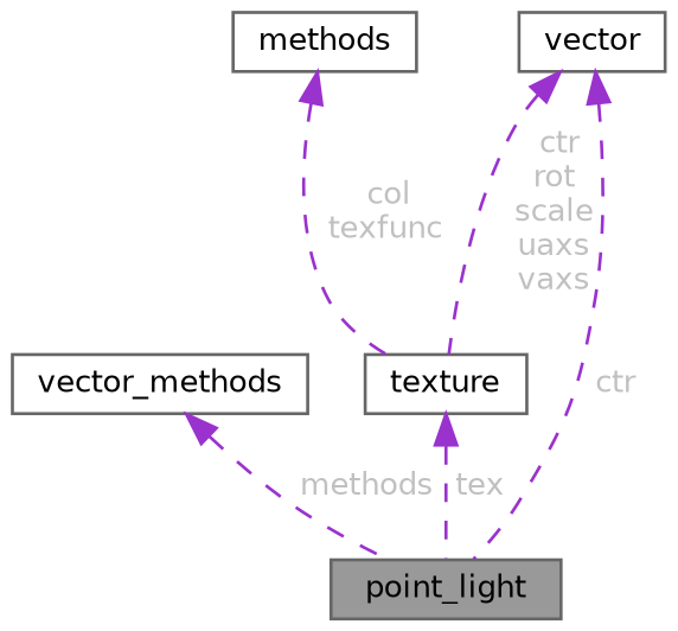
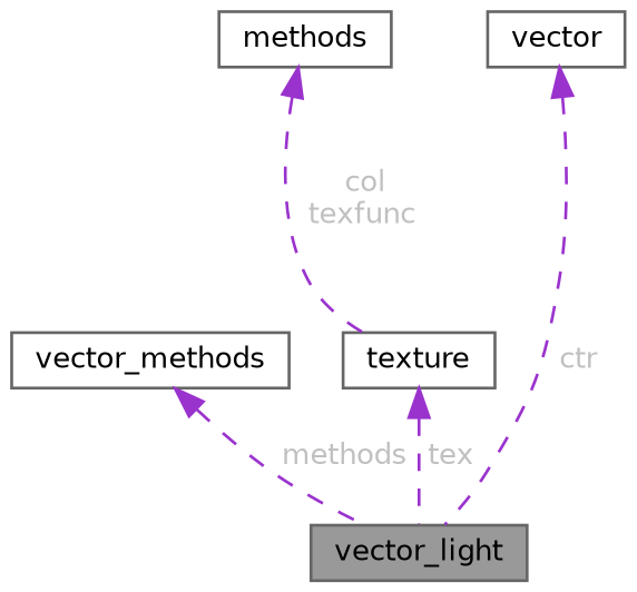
  digraph {
    node [color=gray40 fillcolor=white fontname=Helvetica fontsize=10 shape=box style=filled]
    edge [color=darkorchid3 dir=back fontcolor=grey fontname=Helvetica fontsize=10 labelfontname=Helvetica labelfontsize=10 style=dashed]
-   n1 [fillcolor=grey60 fontcolor=black height=0.2 label=point_light width=0.4]
+   n1 [fillcolor=grey60 fontcolor=black height=0.2 label=vector_light width=0.4]
    n2 [height=0.2 label=vector_methods width=0.4]
    n3 [height=0.2 label=texture width=0.4]
    n4 [height=0.2 label=methods width=0.4]
    n5 [height=0.2 label=vector width=0.4]
    n2 -> n1 [label=" methods"]
    n3 -> n1 [label=" tex"]
    n4 -> n3 [label=" col\ntexfunc"]
    n5 -> n1 [label=" ctr"]
-   n5 -> n3 [label=" ctr\nrot\nscale\nuaxs\nvaxs"]
  }
